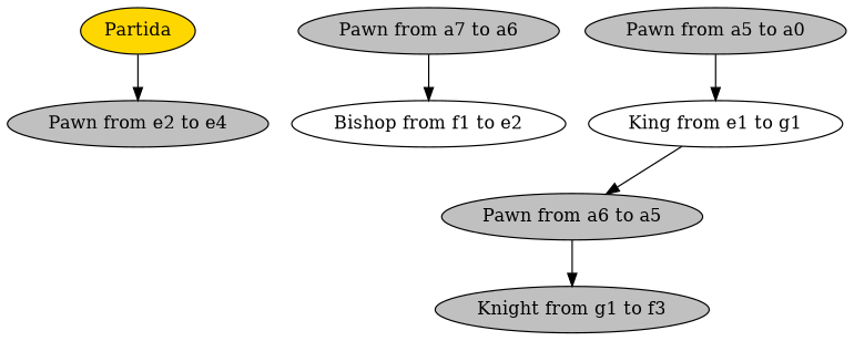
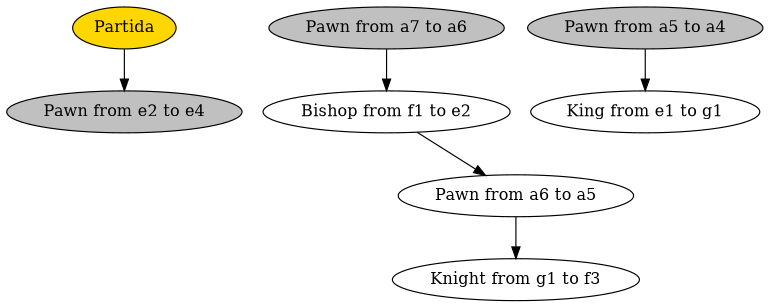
  digraph {
    node [fillcolor=gray style=filled]
    Partida [fillcolor=gold]
    "Pawn from e2 to e4"
    "Pawn from a7 to a6"
    "Bishop from f1 to e2" [fillcolor=white]
-   "Pawn from a6 to a5"
-   "Knight from g1 to f3"
-   "Pawn from a5 to a4" [label="Pawn from a5 to a0"]
+   "Pawn from a6 to a5" [fillcolor=white]
+   "Knight from g1 to f3" [fillcolor=white]
+   "Pawn from a5 to a4"
    "King from e1 to g1" [fillcolor=white]
    Partida -> "Pawn from e2 to e4"
    "Pawn from a7 to a6" -> "Bishop from f1 to e2"
-   "King from e1 to g1" -> "Pawn from a6 to a5"
+   "Bishop from f1 to e2" -> "Pawn from a6 to a5"
    "Pawn from a6 to a5" -> "Knight from g1 to f3"
    "Pawn from a5 to a4" -> "King from e1 to g1"
  }
